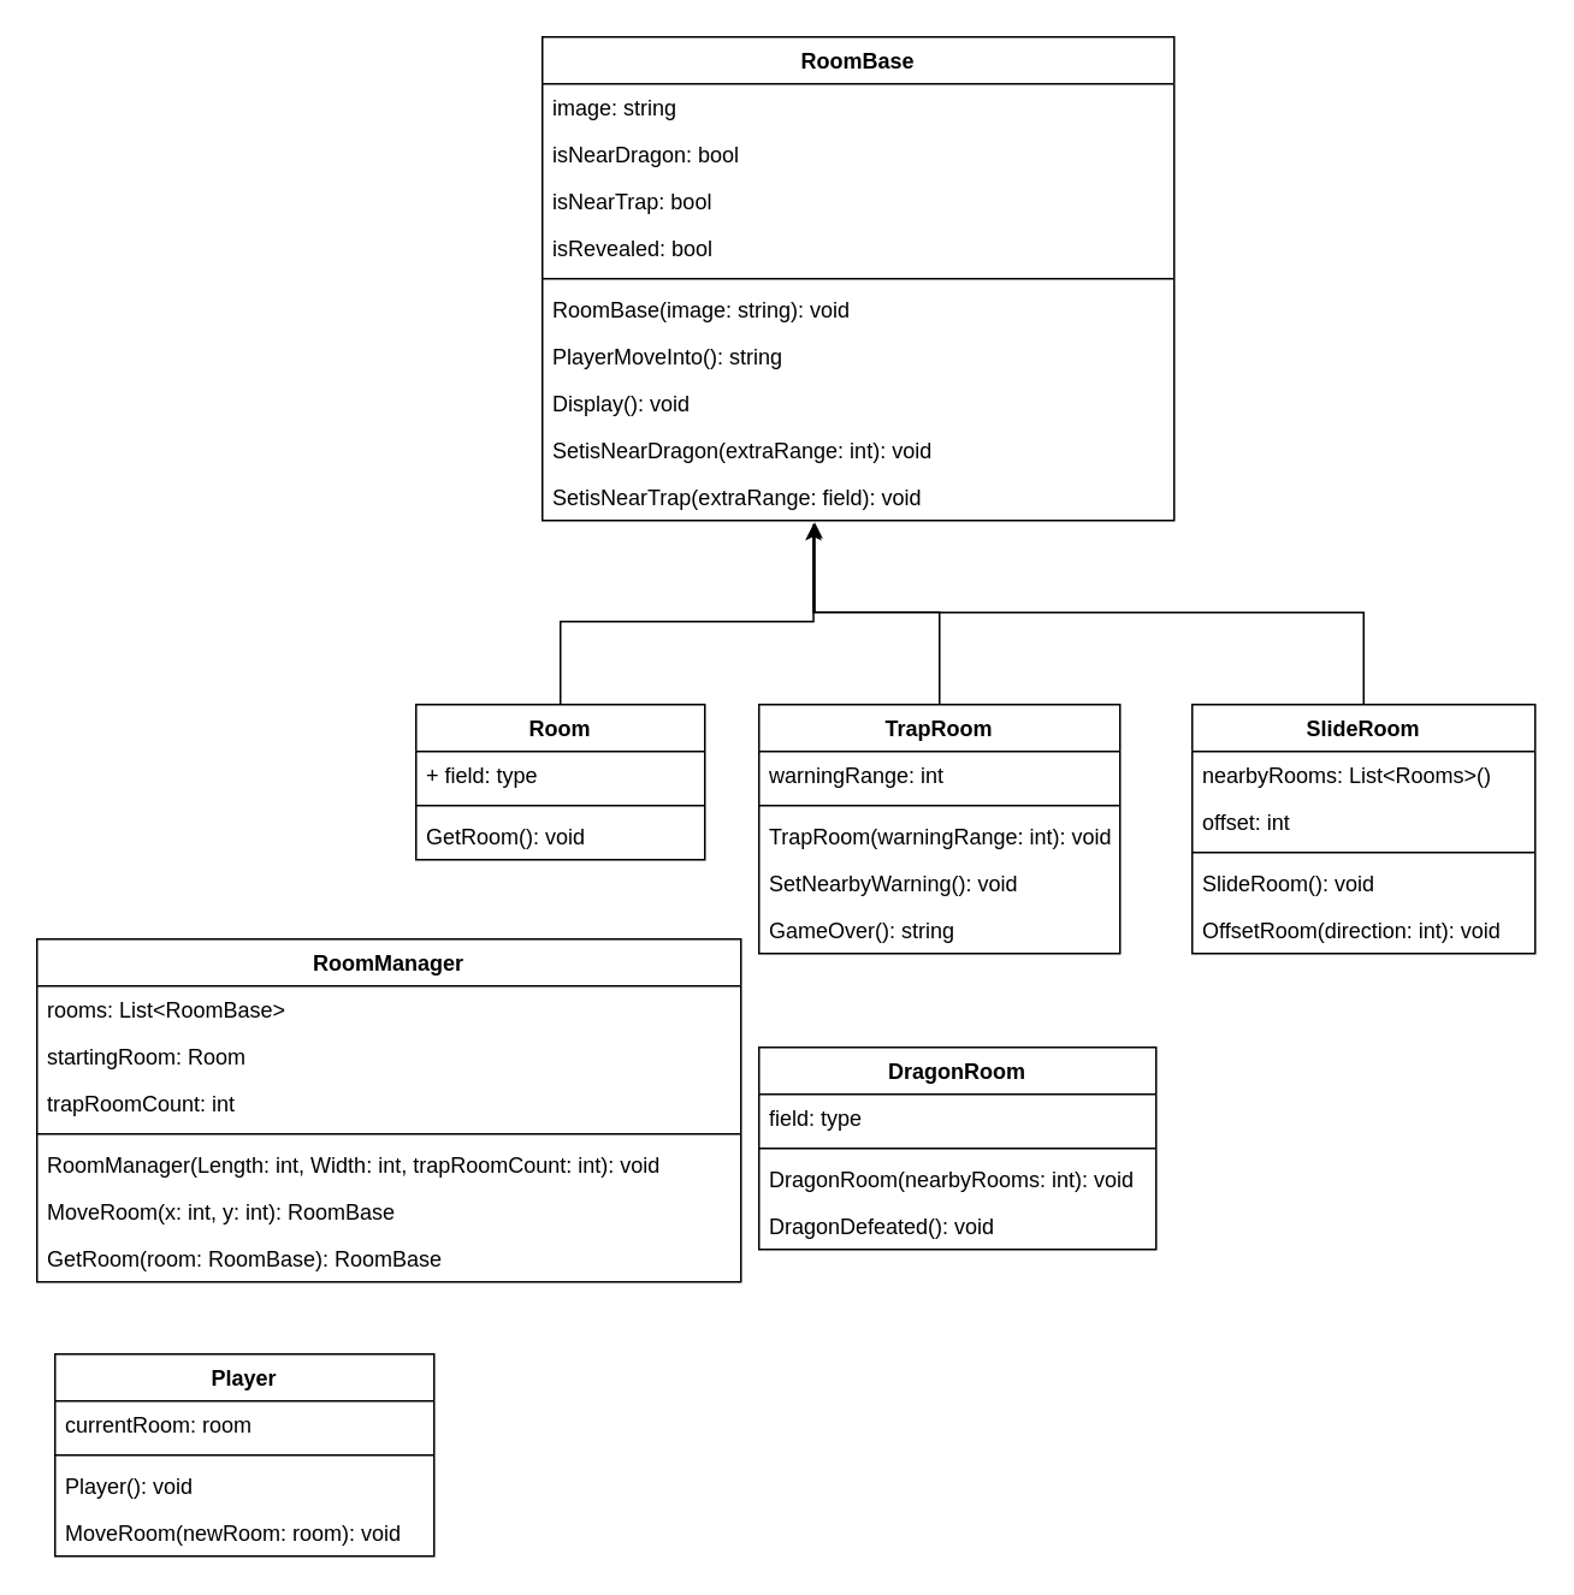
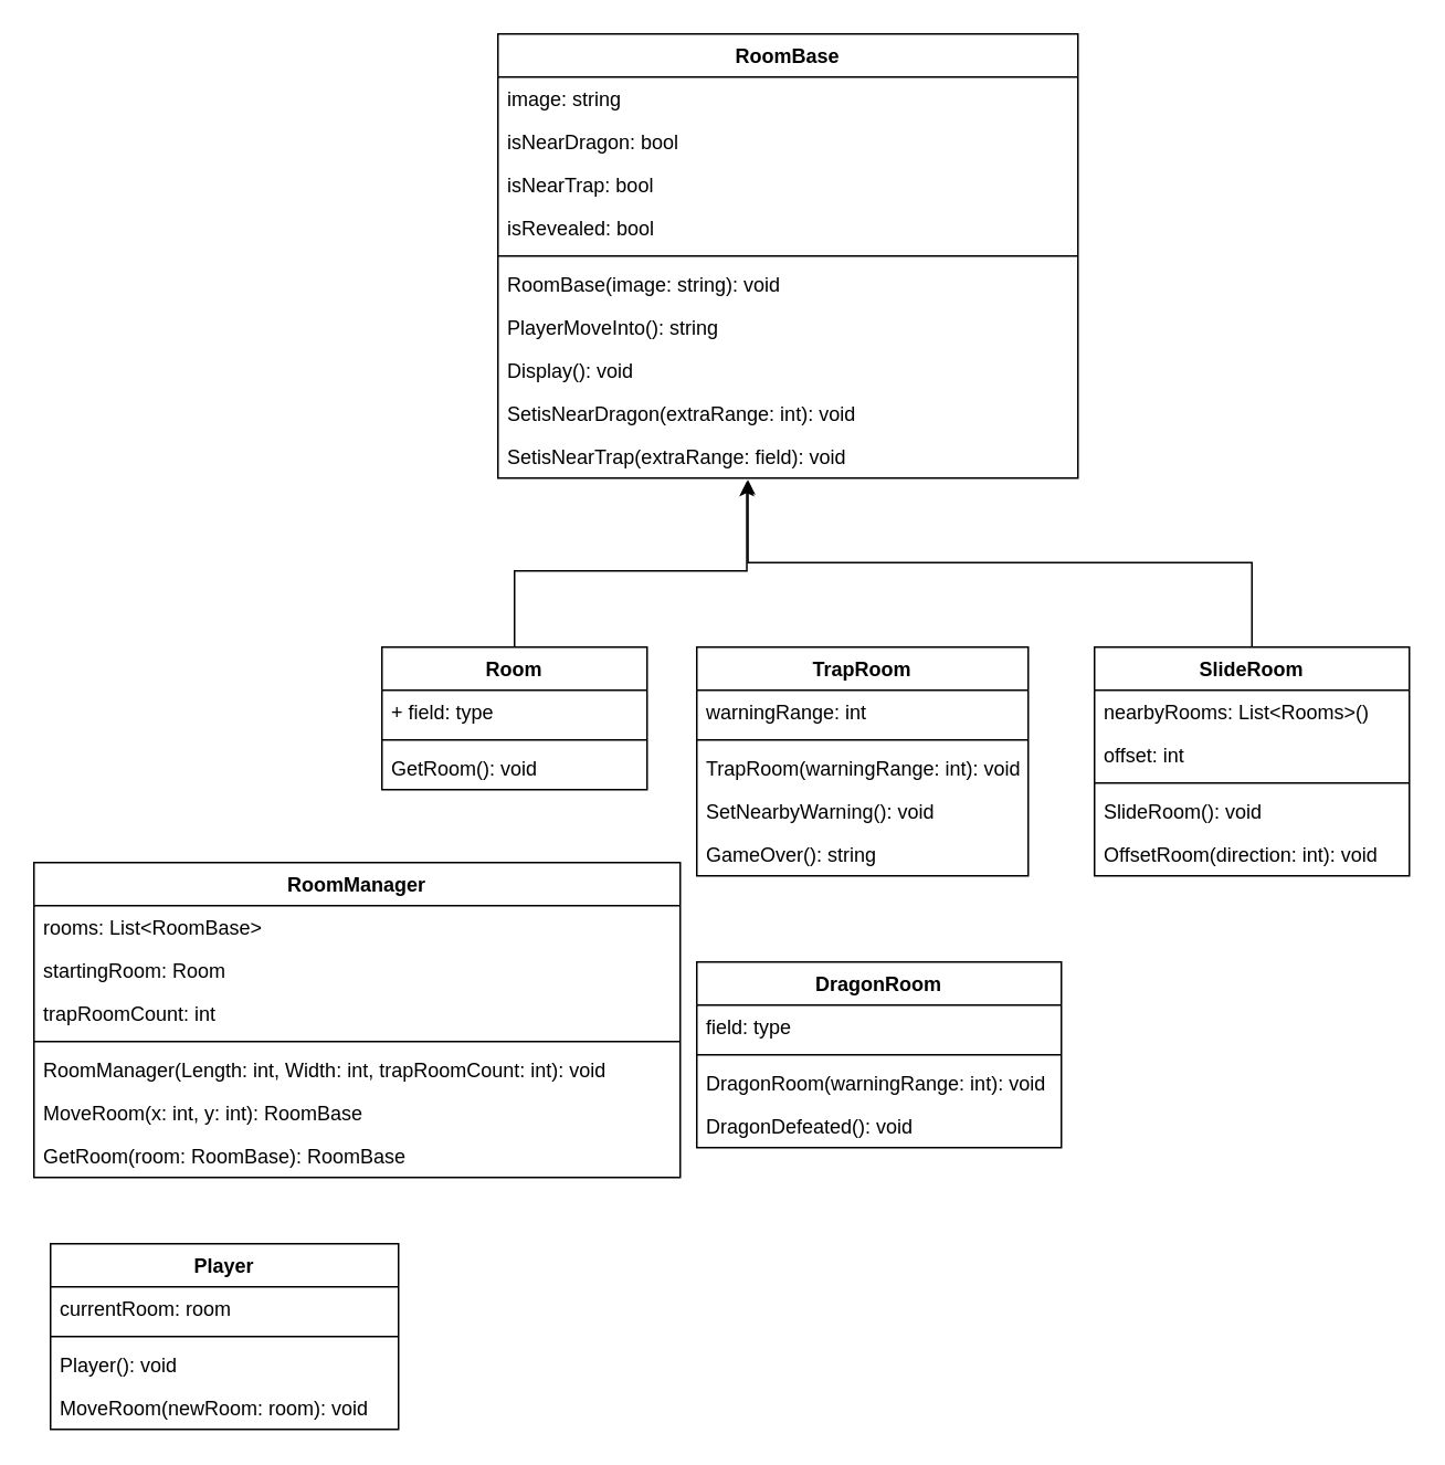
  <mxCell id="0" />
  <mxCell id="1" parent="0" />
  <mxCell id="2" value="RoomBase" style="swimlane;fontStyle=1;align=center;verticalAlign=top;childLayout=stackLayout;horizontal=1;startSize=26;horizontalStack=0;resizeParent=1;resizeParentMax=0;resizeLast=0;collapsible=1;marginBottom=0;" parent="1" vertex="1"><mxGeometry x="300" y="20" width="350" height="268" as="geometry" /></mxCell>
  <mxCell id="3" value="image: string" style="text;strokeColor=none;fillColor=none;align=left;verticalAlign=top;spacingLeft=4;spacingRight=4;overflow=hidden;rotatable=0;points=[[0,0.5],[1,0.5]];portConstraint=eastwest;" parent="2" vertex="1"><mxGeometry y="26" width="350" height="26" as="geometry" /></mxCell>
  <mxCell id="4" value="isNearDragon: bool" style="text;strokeColor=none;fillColor=none;align=left;verticalAlign=top;spacingLeft=4;spacingRight=4;overflow=hidden;rotatable=0;points=[[0,0.5],[1,0.5]];portConstraint=eastwest;" parent="2" vertex="1"><mxGeometry y="52" width="350" height="26" as="geometry" /></mxCell>
  <mxCell id="5" value="isNearTrap: bool" style="text;strokeColor=none;fillColor=none;align=left;verticalAlign=top;spacingLeft=4;spacingRight=4;overflow=hidden;rotatable=0;points=[[0,0.5],[1,0.5]];portConstraint=eastwest;" parent="2" vertex="1"><mxGeometry y="78" width="350" height="26" as="geometry" /></mxCell>
  <mxCell id="6" value="isRevealed: bool" style="text;strokeColor=none;fillColor=none;align=left;verticalAlign=top;spacingLeft=4;spacingRight=4;overflow=hidden;rotatable=0;points=[[0,0.5],[1,0.5]];portConstraint=eastwest;" parent="2" vertex="1"><mxGeometry y="104" width="350" height="26" as="geometry" /></mxCell>
  <mxCell id="7" value="" style="line;strokeWidth=1;fillColor=none;align=left;verticalAlign=middle;spacingTop=-1;spacingLeft=3;spacingRight=3;rotatable=0;labelPosition=right;points=[];portConstraint=eastwest;strokeColor=inherit;" parent="2" vertex="1"><mxGeometry y="130" width="350" height="8" as="geometry" /></mxCell>
  <mxCell id="8" value="RoomBase(image: string): void" style="text;strokeColor=none;fillColor=none;align=left;verticalAlign=top;spacingLeft=4;spacingRight=4;overflow=hidden;rotatable=0;points=[[0,0.5],[1,0.5]];portConstraint=eastwest;" parent="2" vertex="1"><mxGeometry y="138" width="350" height="26" as="geometry" /></mxCell>
  <mxCell id="9" value="PlayerMoveInto(): string" style="text;strokeColor=none;fillColor=none;align=left;verticalAlign=top;spacingLeft=4;spacingRight=4;overflow=hidden;rotatable=0;points=[[0,0.5],[1,0.5]];portConstraint=eastwest;" parent="2" vertex="1"><mxGeometry y="164" width="350" height="26" as="geometry" /></mxCell>
  <mxCell id="10" value="Display(): void" style="text;strokeColor=none;fillColor=none;align=left;verticalAlign=top;spacingLeft=4;spacingRight=4;overflow=hidden;rotatable=0;points=[[0,0.5],[1,0.5]];portConstraint=eastwest;" parent="2" vertex="1"><mxGeometry y="190" width="350" height="26" as="geometry" /></mxCell>
  <mxCell id="11" value="SetisNearDragon(extraRange: int): void" style="text;strokeColor=none;fillColor=none;align=left;verticalAlign=top;spacingLeft=4;spacingRight=4;overflow=hidden;rotatable=0;points=[[0,0.5],[1,0.5]];portConstraint=eastwest;" parent="2" vertex="1"><mxGeometry y="216" width="350" height="26" as="geometry" /></mxCell>
  <mxCell id="12" value="SetisNearTrap(extraRange: field): void" style="text;strokeColor=none;fillColor=none;align=left;verticalAlign=top;spacingLeft=4;spacingRight=4;overflow=hidden;rotatable=0;points=[[0,0.5],[1,0.5]];portConstraint=eastwest;" parent="2" vertex="1"><mxGeometry y="242" width="350" height="26" as="geometry" /></mxCell>
- <mxCell id="13" style="edgeStyle=orthogonalEdgeStyle;rounded=0;orthogonalLoop=1;jettySize=auto;html=1;exitX=0.5;exitY=0;exitDx=0;exitDy=0;entryX=0.429;entryY=1.077;entryDx=0;entryDy=0;entryPerimeter=0;endArrow=none;" parent="1" source="14" target="12" edge="1"><mxGeometry relative="1" as="geometry"><Array as="points"><mxPoint x="310" y="344" /><mxPoint x="450" y="344" /></Array></mxGeometry></mxCell>
+ <mxCell id="13" style="edgeStyle=orthogonalEdgeStyle;rounded=0;orthogonalLoop=1;jettySize=auto;html=1;exitX=0.5;exitY=0;exitDx=0;exitDy=0;entryX=0.429;entryY=1.077;entryDx=0;entryDy=0;entryPerimeter=0;" parent="1" source="14" target="12" edge="1"><mxGeometry relative="1" as="geometry"><Array as="points"><mxPoint x="310" y="344" /><mxPoint x="450" y="344" /></Array></mxGeometry></mxCell>
  <mxCell id="14" value="Room" style="swimlane;fontStyle=1;align=center;verticalAlign=top;childLayout=stackLayout;horizontal=1;startSize=26;horizontalStack=0;resizeParent=1;resizeParentMax=0;resizeLast=0;collapsible=1;marginBottom=0;" parent="1" vertex="1"><mxGeometry x="230" y="390" width="160" height="86" as="geometry" /></mxCell>
  <mxCell id="15" value="+ field: type" style="text;strokeColor=none;fillColor=none;align=left;verticalAlign=top;spacingLeft=4;spacingRight=4;overflow=hidden;rotatable=0;points=[[0,0.5],[1,0.5]];portConstraint=eastwest;" parent="14" vertex="1"><mxGeometry y="26" width="160" height="26" as="geometry" /></mxCell>
  <mxCell id="16" value="" style="line;strokeWidth=1;fillColor=none;align=left;verticalAlign=middle;spacingTop=-1;spacingLeft=3;spacingRight=3;rotatable=0;labelPosition=right;points=[];portConstraint=eastwest;strokeColor=inherit;" parent="14" vertex="1"><mxGeometry y="52" width="160" height="8" as="geometry" /></mxCell>
  <mxCell id="17" value="GetRoom(): void" style="text;strokeColor=none;fillColor=none;align=left;verticalAlign=top;spacingLeft=4;spacingRight=4;overflow=hidden;rotatable=0;points=[[0,0.5],[1,0.5]];portConstraint=eastwest;" parent="14" vertex="1"><mxGeometry y="60" width="160" height="26" as="geometry" /></mxCell>
  <mxCell id="18" value="DragonRoom" style="swimlane;fontStyle=1;align=center;verticalAlign=top;childLayout=stackLayout;horizontal=1;startSize=26;horizontalStack=0;resizeParent=1;resizeParentMax=0;resizeLast=0;collapsible=1;marginBottom=0;" parent="1" vertex="1"><mxGeometry x="420" y="580" width="220" height="112" as="geometry" /></mxCell>
  <mxCell id="19" value="field: type" style="text;strokeColor=none;fillColor=none;align=left;verticalAlign=top;spacingLeft=4;spacingRight=4;overflow=hidden;rotatable=0;points=[[0,0.5],[1,0.5]];portConstraint=eastwest;" parent="18" vertex="1"><mxGeometry y="26" width="220" height="26" as="geometry" /></mxCell>
  <mxCell id="20" value="" style="line;strokeWidth=1;fillColor=none;align=left;verticalAlign=middle;spacingTop=-1;spacingLeft=3;spacingRight=3;rotatable=0;labelPosition=right;points=[];portConstraint=eastwest;strokeColor=inherit;" parent="18" vertex="1"><mxGeometry y="52" width="220" height="8" as="geometry" /></mxCell>
- <mxCell id="21" value="DragonRoom(nearbyRooms: int): void" style="text;strokeColor=none;fillColor=none;align=left;verticalAlign=top;spacingLeft=4;spacingRight=4;overflow=hidden;rotatable=0;points=[[0,0.5],[1,0.5]];portConstraint=eastwest;" parent="18" vertex="1"><mxGeometry y="60" width="220" height="26" as="geometry" /></mxCell>
+ <mxCell id="21" value="DragonRoom(warningRange: int): void" style="text;strokeColor=none;fillColor=none;align=left;verticalAlign=top;spacingLeft=4;spacingRight=4;overflow=hidden;rotatable=0;points=[[0,0.5],[1,0.5]];portConstraint=eastwest;" parent="18" vertex="1"><mxGeometry y="60" width="220" height="26" as="geometry" /></mxCell>
  <mxCell id="22" value="DragonDefeated(): void" style="text;strokeColor=none;fillColor=none;align=left;verticalAlign=top;spacingLeft=4;spacingRight=4;overflow=hidden;rotatable=0;points=[[0,0.5],[1,0.5]];portConstraint=eastwest;" parent="18" vertex="1"><mxGeometry y="86" width="220" height="26" as="geometry" /></mxCell>
- <mxCell id="23" style="edgeStyle=orthogonalEdgeStyle;rounded=0;orthogonalLoop=1;jettySize=auto;html=1;exitX=0.5;exitY=0;exitDx=0;exitDy=0;entryX=0.429;entryY=1.077;entryDx=0;entryDy=0;entryPerimeter=0;" parent="1" source="24" target="12" edge="1"><mxGeometry relative="1" as="geometry"><mxPoint x="410" y="300" as="targetPoint" /><Array as="points"><mxPoint x="520" y="339" /><mxPoint x="450" y="339" /></Array></mxGeometry></mxCell>
  <mxCell id="24" value="TrapRoom" style="swimlane;fontStyle=1;align=center;verticalAlign=top;childLayout=stackLayout;horizontal=1;startSize=26;horizontalStack=0;resizeParent=1;resizeParentMax=0;resizeLast=0;collapsible=1;marginBottom=0;" parent="1" vertex="1"><mxGeometry x="420" y="390" width="200" height="138" as="geometry" /></mxCell>
  <mxCell id="25" value="warningRange: int" style="text;strokeColor=none;fillColor=none;align=left;verticalAlign=top;spacingLeft=4;spacingRight=4;overflow=hidden;rotatable=0;points=[[0,0.5],[1,0.5]];portConstraint=eastwest;" parent="24" vertex="1"><mxGeometry y="26" width="200" height="26" as="geometry" /></mxCell>
  <mxCell id="26" value="" style="line;strokeWidth=1;fillColor=none;align=left;verticalAlign=middle;spacingTop=-1;spacingLeft=3;spacingRight=3;rotatable=0;labelPosition=right;points=[];portConstraint=eastwest;strokeColor=inherit;" parent="24" vertex="1"><mxGeometry y="52" width="200" height="8" as="geometry" /></mxCell>
  <mxCell id="27" value="TrapRoom(warningRange: int): void" style="text;strokeColor=none;fillColor=none;align=left;verticalAlign=top;spacingLeft=4;spacingRight=4;overflow=hidden;rotatable=0;points=[[0,0.5],[1,0.5]];portConstraint=eastwest;" parent="24" vertex="1"><mxGeometry y="60" width="200" height="26" as="geometry" /></mxCell>
  <mxCell id="28" value="SetNearbyWarning(): void" style="text;strokeColor=none;fillColor=none;align=left;verticalAlign=top;spacingLeft=4;spacingRight=4;overflow=hidden;rotatable=0;points=[[0,0.5],[1,0.5]];portConstraint=eastwest;" parent="24" vertex="1"><mxGeometry y="86" width="200" height="26" as="geometry" /></mxCell>
  <mxCell id="29" value="GameOver(): string" style="text;strokeColor=none;fillColor=none;align=left;verticalAlign=top;spacingLeft=4;spacingRight=4;overflow=hidden;rotatable=0;points=[[0,0.5],[1,0.5]];portConstraint=eastwest;" parent="24" vertex="1"><mxGeometry y="112" width="200" height="26" as="geometry" /></mxCell>
  <mxCell id="30" style="edgeStyle=orthogonalEdgeStyle;rounded=0;orthogonalLoop=1;jettySize=auto;html=1;exitX=0.5;exitY=0;exitDx=0;exitDy=0;entryX=0.431;entryY=1.038;entryDx=0;entryDy=0;entryPerimeter=0;" parent="1" source="31" target="12" edge="1"><mxGeometry relative="1" as="geometry" /></mxCell>
  <mxCell id="31" value="SlideRoom" style="swimlane;fontStyle=1;align=center;verticalAlign=top;childLayout=stackLayout;horizontal=1;startSize=26;horizontalStack=0;resizeParent=1;resizeParentMax=0;resizeLast=0;collapsible=1;marginBottom=0;" parent="1" vertex="1"><mxGeometry x="660" y="390" width="190" height="138" as="geometry" /></mxCell>
  <mxCell id="32" value="nearbyRooms: List&lt;Rooms&gt;()" style="text;strokeColor=none;fillColor=none;align=left;verticalAlign=top;spacingLeft=4;spacingRight=4;overflow=hidden;rotatable=0;points=[[0,0.5],[1,0.5]];portConstraint=eastwest;" parent="31" vertex="1"><mxGeometry y="26" width="190" height="26" as="geometry" /></mxCell>
  <mxCell id="33" value="offset: int" style="text;strokeColor=none;fillColor=none;align=left;verticalAlign=top;spacingLeft=4;spacingRight=4;overflow=hidden;rotatable=0;points=[[0,0.5],[1,0.5]];portConstraint=eastwest;" parent="31" vertex="1"><mxGeometry y="52" width="190" height="26" as="geometry" /></mxCell>
  <mxCell id="34" value="" style="line;strokeWidth=1;fillColor=none;align=left;verticalAlign=middle;spacingTop=-1;spacingLeft=3;spacingRight=3;rotatable=0;labelPosition=right;points=[];portConstraint=eastwest;strokeColor=inherit;" parent="31" vertex="1"><mxGeometry y="78" width="190" height="8" as="geometry" /></mxCell>
  <mxCell id="35" value="SlideRoom(): void" style="text;strokeColor=none;fillColor=none;align=left;verticalAlign=top;spacingLeft=4;spacingRight=4;overflow=hidden;rotatable=0;points=[[0,0.5],[1,0.5]];portConstraint=eastwest;" parent="31" vertex="1"><mxGeometry y="86" width="190" height="26" as="geometry" /></mxCell>
  <mxCell id="36" value="OffsetRoom(direction: int): void" style="text;strokeColor=none;fillColor=none;align=left;verticalAlign=top;spacingLeft=4;spacingRight=4;overflow=hidden;rotatable=0;points=[[0,0.5],[1,0.5]];portConstraint=eastwest;" parent="31" vertex="1"><mxGeometry y="112" width="190" height="26" as="geometry" /></mxCell>
  <mxCell id="37" value="Player" style="swimlane;fontStyle=1;align=center;verticalAlign=top;childLayout=stackLayout;horizontal=1;startSize=26;horizontalStack=0;resizeParent=1;resizeParentMax=0;resizeLast=0;collapsible=1;marginBottom=0;" parent="1" vertex="1"><mxGeometry x="30" y="750" width="210" height="112" as="geometry" /></mxCell>
  <mxCell id="38" value="currentRoom: room" style="text;strokeColor=none;fillColor=none;align=left;verticalAlign=top;spacingLeft=4;spacingRight=4;overflow=hidden;rotatable=0;points=[[0,0.5],[1,0.5]];portConstraint=eastwest;" parent="37" vertex="1"><mxGeometry y="26" width="210" height="26" as="geometry" /></mxCell>
  <mxCell id="39" value="" style="line;strokeWidth=1;fillColor=none;align=left;verticalAlign=middle;spacingTop=-1;spacingLeft=3;spacingRight=3;rotatable=0;labelPosition=right;points=[];portConstraint=eastwest;strokeColor=inherit;" parent="37" vertex="1"><mxGeometry y="52" width="210" height="8" as="geometry" /></mxCell>
  <mxCell id="40" value="Player(): void" style="text;strokeColor=none;fillColor=none;align=left;verticalAlign=top;spacingLeft=4;spacingRight=4;overflow=hidden;rotatable=0;points=[[0,0.5],[1,0.5]];portConstraint=eastwest;" parent="37" vertex="1"><mxGeometry y="60" width="210" height="26" as="geometry" /></mxCell>
  <mxCell id="41" value="MoveRoom(newRoom: room): void" style="text;strokeColor=none;fillColor=none;align=left;verticalAlign=top;spacingLeft=4;spacingRight=4;overflow=hidden;rotatable=0;points=[[0,0.5],[1,0.5]];portConstraint=eastwest;" parent="37" vertex="1"><mxGeometry y="86" width="210" height="26" as="geometry" /></mxCell>
  <mxCell id="42" value="RoomManager" style="swimlane;fontStyle=1;align=center;verticalAlign=top;childLayout=stackLayout;horizontal=1;startSize=26;horizontalStack=0;resizeParent=1;resizeParentMax=0;resizeLast=0;collapsible=1;marginBottom=0;" parent="1" vertex="1"><mxGeometry x="20" y="520" width="390" height="190" as="geometry" /></mxCell>
  <mxCell id="43" value="rooms: List&lt;RoomBase&gt;" style="text;strokeColor=none;fillColor=none;align=left;verticalAlign=top;spacingLeft=4;spacingRight=4;overflow=hidden;rotatable=0;points=[[0,0.5],[1,0.5]];portConstraint=eastwest;" vertex="1" parent="42"><mxGeometry y="26" width="390" height="26" as="geometry" /></mxCell>
  <mxCell id="44" value="startingRoom: Room" style="text;strokeColor=none;fillColor=none;align=left;verticalAlign=top;spacingLeft=4;spacingRight=4;overflow=hidden;rotatable=0;points=[[0,0.5],[1,0.5]];portConstraint=eastwest;" vertex="1" parent="42"><mxGeometry y="52" width="390" height="26" as="geometry" /></mxCell>
  <mxCell id="45" value="trapRoomCount: int" style="text;strokeColor=none;fillColor=none;align=left;verticalAlign=top;spacingLeft=4;spacingRight=4;overflow=hidden;rotatable=0;points=[[0,0.5],[1,0.5]];portConstraint=eastwest;" parent="42" vertex="1"><mxGeometry y="78" width="390" height="26" as="geometry" /></mxCell>
  <mxCell id="46" value="" style="line;strokeWidth=1;fillColor=none;align=left;verticalAlign=middle;spacingTop=-1;spacingLeft=3;spacingRight=3;rotatable=0;labelPosition=right;points=[];portConstraint=eastwest;strokeColor=inherit;" parent="42" vertex="1"><mxGeometry y="104" width="390" height="8" as="geometry" /></mxCell>
  <mxCell id="47" value="RoomManager(Length: int, Width: int, trapRoomCount: int): void" style="text;strokeColor=none;fillColor=none;align=left;verticalAlign=top;spacingLeft=4;spacingRight=4;overflow=hidden;rotatable=0;points=[[0,0.5],[1,0.5]];portConstraint=eastwest;" vertex="1" parent="42"><mxGeometry y="112" width="390" height="26" as="geometry" /></mxCell>
  <mxCell id="48" value="MoveRoom(x: int, y: int): RoomBase" style="text;strokeColor=none;fillColor=none;align=left;verticalAlign=top;spacingLeft=4;spacingRight=4;overflow=hidden;rotatable=0;points=[[0,0.5],[1,0.5]];portConstraint=eastwest;" vertex="1" parent="42"><mxGeometry y="138" width="390" height="26" as="geometry" /></mxCell>
  <mxCell id="49" value="GetRoom(room: RoomBase): RoomBase" style="text;strokeColor=none;fillColor=none;align=left;verticalAlign=top;spacingLeft=4;spacingRight=4;overflow=hidden;rotatable=0;points=[[0,0.5],[1,0.5]];portConstraint=eastwest;" parent="42" vertex="1"><mxGeometry y="164" width="390" height="26" as="geometry" /></mxCell>
